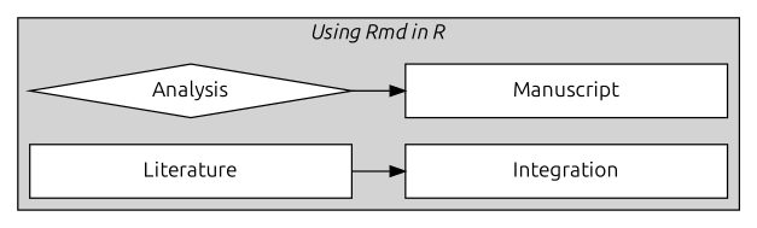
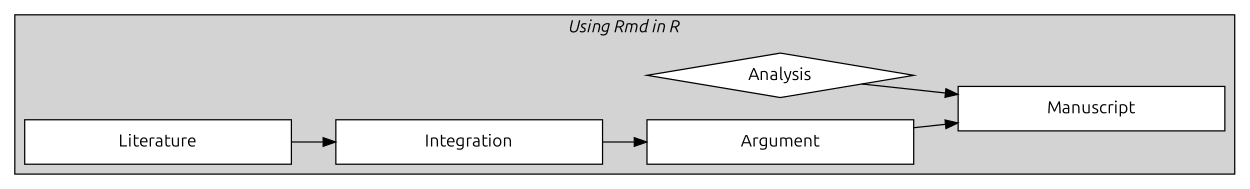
  digraph {
    fontname=Ubuntu
    rankdir=LR
    node [fillcolor=white fontname=Ubuntu shape=box style=filled x=2]
    edge [fontname=Ubuntu]
    Analysis [shape=diamond width=3]
    Literature [width=3]
    Integration [width=3]
+   Argument [width=3]
    Manuscript [width=3]
    subgraph cluster_1 {
      fillcolor=LightGrey
      label=<<I>Using Rmd in R</I>>
      style=filled
      Analysis
      Literature
      Integration
+     Argument
      Manuscript
    }
    Analysis -> Manuscript
    Literature -> Integration
+   Integration -> Argument
+   Argument -> Manuscript
  }
